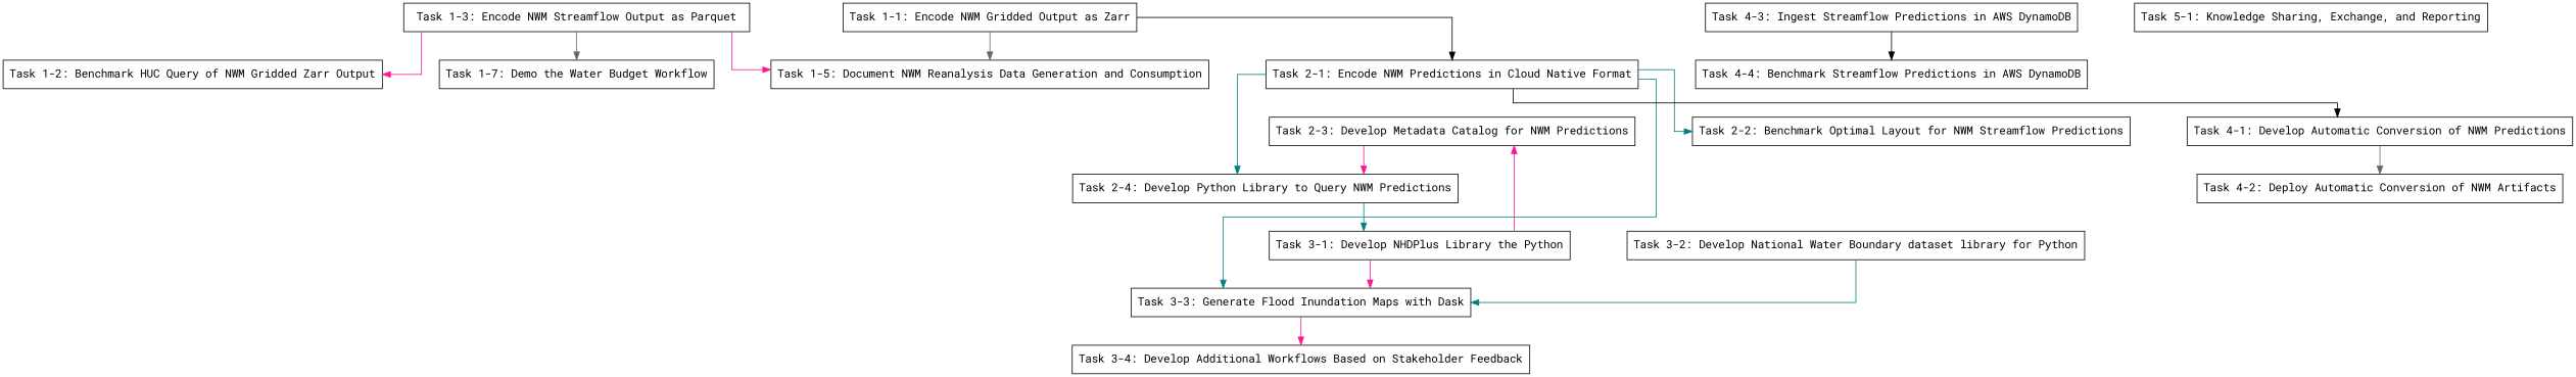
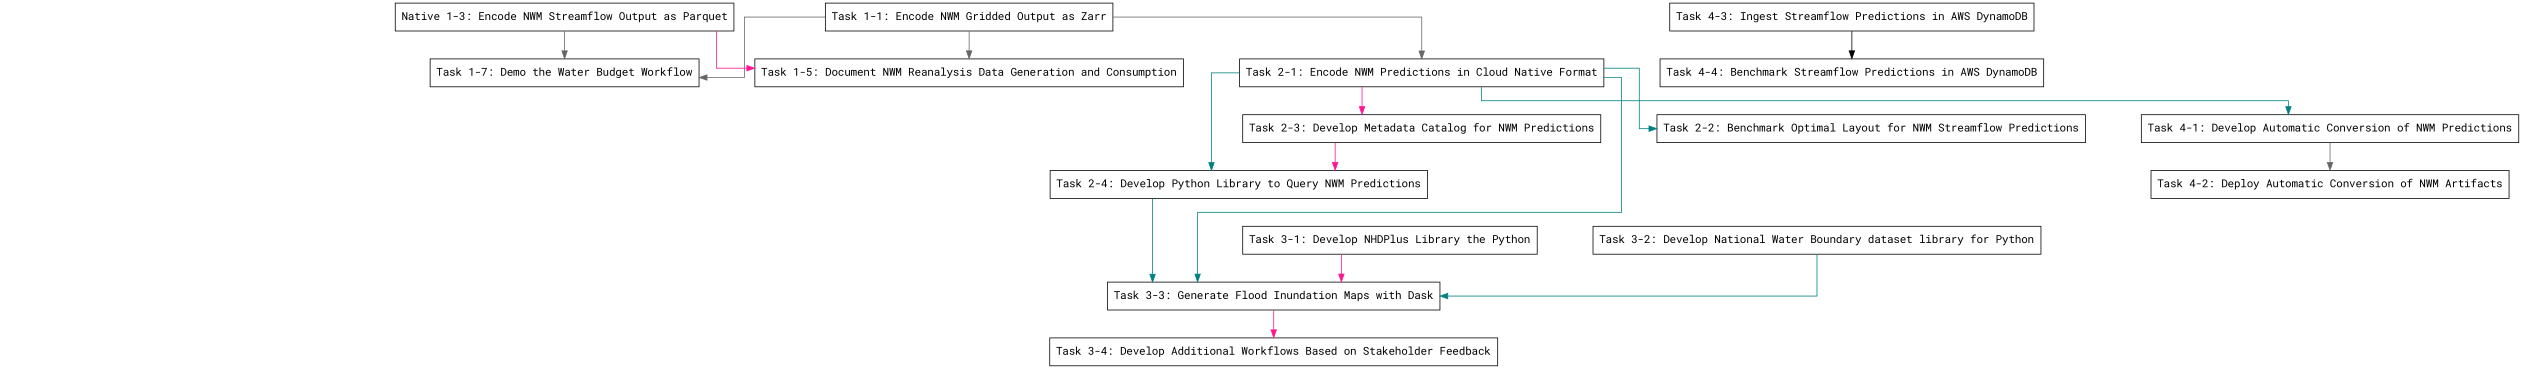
  digraph {
    fontname="Roboto Mono"
    nodesep=1
    rankdir=TB
    splines=ortho
    node [fontname="Roboto Mono" shape=rectangle]
    edge [color=teal fontname="Roboto Mono"]
    n1 [label="Task 1-1: Encode NWM Gridded Output as Zarr"]
    n2 [label="Task 1-7: Demo the Water Budget Workflow"]
    n3 [label="Task 1-5: Document NWM Reanalysis Data Generation and Consumption"]
    n4 [label="Task 2-1: Encode NWM Predictions in Cloud Native Format"]
-   n5 [label="Task 1-2: Benchmark HUC Query of NWM Gridded Zarr Output"]
    n6 [label="Task 3-3: Generate Flood Inundation Maps with Dask"]
    n7 [label="Task 2-2: Benchmark Optimal Layout for NWM Streamflow Predictions"]
    n8 [label="Task 2-3: Develop Metadata Catalog for NWM Predictions"]
    n9 [label="Task 2-4: Develop Python Library to Query NWM Predictions"]
    n10 [label="Task 4-1: Develop Automatic Conversion of NWM Predictions"]
    n11 [label="Task 3-4: Develop Additional Workflows Based on Stakeholder Feedback"]
-   n12 [label="Task 1-3: Encode NWM Streamflow Output as Parquet"]
+   n12 [label="Native 1-3: Encode NWM Streamflow Output as Parquet"]
    n13 [label="Task 4-2: Deploy Automatic Conversion of NWM Artifacts"]
    n14 [label="Task 3-1: Develop NHDPlus Library the Python"]
    n15 [label="Task 3-2: Develop National Water Boundary dataset library for Python"]
    n16 [label="Task 4-3: Ingest Streamflow Predictions in AWS DynamoDB"]
    n17 [label="Task 4-4: Benchmark Streamflow Predictions in AWS DynamoDB"]
-   n18 [label="Task 5-1: Knowledge Sharing, Exchange, and Reporting"]
+   n1 -> n2 [color=gray40]
    n1 -> n3 [color=gray40]
-   n1 -> n4 [color=black]
+   n1 -> n4 [color=gray40]
    n4 -> n6
    n4 -> n7
-   n14 -> n8 [color=deeppink]
+   n4 -> n8 [color=deeppink]
    n4 -> n9
-   n4 -> n10 [color=black]
+   n4 -> n10
    n6 -> n11 [color=deeppink]
    n8 -> n9 [color=deeppink]
-   n9 -> n14
+   n9 -> n6
    n10 -> n13 [color=gray40]
    n12 -> n2 [color=gray40]
    n12 -> n3 [color=deeppink]
-   n12 -> n5 [color=deeppink]
    n14 -> n6 [color=deeppink]
    n15 -> n6
    n16 -> n17 [color=black]
  }
